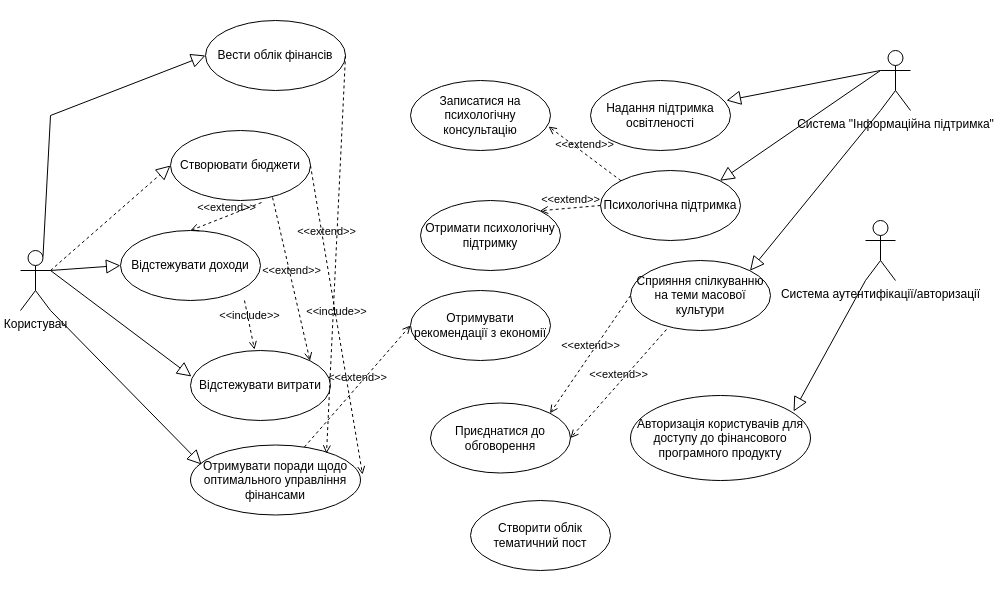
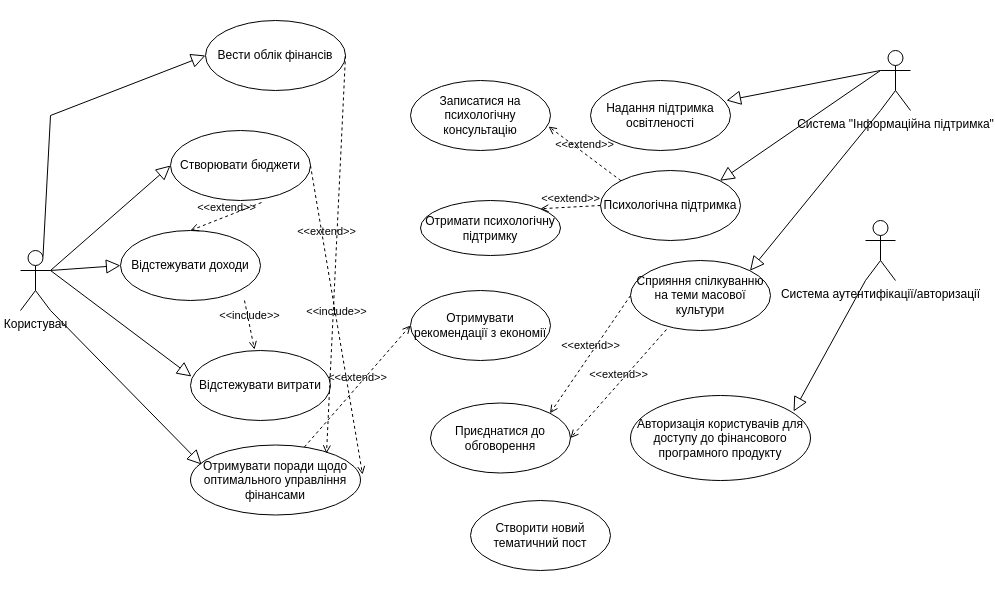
  <mxCell id="0" />
  <mxCell id="1" parent="0" />
  <mxCell id="2" value="Система &quot;Інформаційна підтримка&quot;" style="shape=umlActor;verticalLabelPosition=bottom;verticalAlign=top;html=1;outlineConnect=0;" parent="1" vertex="1"><mxGeometry x="880" y="50" width="30" height="60" as="geometry" /></mxCell>
  <mxCell id="3" value="Користувач" style="shape=umlActor;verticalLabelPosition=bottom;verticalAlign=top;html=1;outlineConnect=0;" parent="1" vertex="1"><mxGeometry x="20" y="250" width="30" height="60" as="geometry" /></mxCell>
  <mxCell id="4" value="Система аутентифікації/авторизації" style="shape=umlActor;verticalLabelPosition=bottom;verticalAlign=top;html=1;outlineConnect=0;" parent="1" vertex="1"><mxGeometry x="865" y="220" width="30" height="60" as="geometry" /></mxCell>
  <mxCell id="5" value="Вести облік фінансів" style="ellipse;whiteSpace=wrap;html=1;" parent="1" vertex="1"><mxGeometry x="205" y="20" width="140" height="70" as="geometry" /></mxCell>
  <mxCell id="6" value="Психологічна підтримка" style="ellipse;whiteSpace=wrap;html=1;" parent="1" vertex="1"><mxGeometry x="600" y="170" width="140" height="70" as="geometry" /></mxCell>
  <mxCell id="7" value="Надання підтримка освітленості" style="ellipse;whiteSpace=wrap;html=1;" parent="1" vertex="1"><mxGeometry x="590" y="80" width="140" height="70" as="geometry" /></mxCell>
  <mxCell id="8" value="Отримувати поради щодо оптимального управління фінансами" style="ellipse;whiteSpace=wrap;html=1;" parent="1" vertex="1"><mxGeometry x="190" y="444.5" width="170" height="70" as="geometry" /></mxCell>
  <mxCell id="9" value="Відстежувати витрати" style="ellipse;whiteSpace=wrap;html=1;" parent="1" vertex="1"><mxGeometry x="190" y="350" width="140" height="70" as="geometry" /></mxCell>
  <mxCell id="10" value="Відстежувати доходи" style="ellipse;whiteSpace=wrap;html=1;" parent="1" vertex="1"><mxGeometry x="120" y="230" width="140" height="70" as="geometry" /></mxCell>
  <mxCell id="11" value="Створювати бюджети" style="ellipse;whiteSpace=wrap;html=1;" parent="1" vertex="1"><mxGeometry x="170" y="130" width="140" height="70" as="geometry" /></mxCell>
  <mxCell id="12" value="Авторизація користувачів для доступу до фінансового програмного продукту" style="ellipse;whiteSpace=wrap;html=1;" parent="1" vertex="1"><mxGeometry x="630" y="395" width="180" height="85" as="geometry" /></mxCell>
  <mxCell id="13" value="Сприяння спілкуванню на теми масової культури" style="ellipse;whiteSpace=wrap;html=1;" parent="1" vertex="1"><mxGeometry x="630" y="260" width="140" height="70" as="geometry" /></mxCell>
  <mxCell id="14" value="" style="edgeStyle=none;html=1;endArrow=block;endFill=0;endSize=12;verticalAlign=bottom;rounded=0;exitX=0.75;exitY=0.1;exitDx=0;exitDy=0;exitPerimeter=0;entryX=0;entryY=0.5;entryDx=0;entryDy=0;" parent="1" source="3" target="5" edge="1"><mxGeometry width="160" relative="1" as="geometry"><mxPoint x="300" y="430" as="sourcePoint" /><mxPoint x="460" y="430" as="targetPoint" /><Array as="points"><mxPoint x="50" y="115" /></Array></mxGeometry></mxCell>
- <mxCell id="15" value="" style="edgeStyle=none;html=1;endArrow=block;endFill=0;endSize=12;verticalAlign=bottom;rounded=0;exitX=1;exitY=0.333;exitDx=0;exitDy=0;exitPerimeter=0;entryX=0;entryY=0.5;entryDx=0;entryDy=0;dashed=1;" parent="1" source="3" target="11" edge="1"><mxGeometry width="160" relative="1" as="geometry"><mxPoint x="300" y="430" as="sourcePoint" /><mxPoint x="460" y="430" as="targetPoint" /></mxGeometry></mxCell>
+ <mxCell id="15" value="" style="edgeStyle=none;html=1;endArrow=block;endFill=0;endSize=12;verticalAlign=bottom;rounded=0;exitX=1;exitY=0.333;exitDx=0;exitDy=0;exitPerimeter=0;entryX=0;entryY=0.5;entryDx=0;entryDy=0;" parent="1" source="3" target="11" edge="1"><mxGeometry width="160" relative="1" as="geometry"><mxPoint x="300" y="430" as="sourcePoint" /><mxPoint x="460" y="430" as="targetPoint" /></mxGeometry></mxCell>
  <mxCell id="16" value="" style="edgeStyle=none;html=1;endArrow=block;endFill=0;endSize=12;verticalAlign=bottom;rounded=0;exitX=1;exitY=0.333;exitDx=0;exitDy=0;exitPerimeter=0;entryX=0;entryY=0.5;entryDx=0;entryDy=0;" parent="1" source="3" target="10" edge="1"><mxGeometry width="160" relative="1" as="geometry"><mxPoint x="300" y="430" as="sourcePoint" /><mxPoint x="460" y="430" as="targetPoint" /></mxGeometry></mxCell>
  <mxCell id="17" value="" style="edgeStyle=none;html=1;endArrow=block;endFill=0;endSize=12;verticalAlign=bottom;rounded=0;exitX=1;exitY=0.333;exitDx=0;exitDy=0;exitPerimeter=0;entryX=0.007;entryY=0.371;entryDx=0;entryDy=0;entryPerimeter=0;" parent="1" source="3" target="9" edge="1"><mxGeometry width="160" relative="1" as="geometry"><mxPoint x="300" y="430" as="sourcePoint" /><mxPoint x="460" y="430" as="targetPoint" /></mxGeometry></mxCell>
  <mxCell id="18" value="" style="edgeStyle=none;html=1;endArrow=block;endFill=0;endSize=12;verticalAlign=bottom;rounded=0;exitX=1;exitY=1;exitDx=0;exitDy=0;exitPerimeter=0;entryX=0.065;entryY=0.279;entryDx=0;entryDy=0;entryPerimeter=0;" parent="1" source="3" target="8" edge="1"><mxGeometry width="160" relative="1" as="geometry"><mxPoint x="300" y="430" as="sourcePoint" /><mxPoint x="460" y="430" as="targetPoint" /></mxGeometry></mxCell>
  <mxCell id="19" value="" style="edgeStyle=none;html=1;endArrow=block;endFill=0;endSize=12;verticalAlign=bottom;rounded=0;exitX=0;exitY=0.333;exitDx=0;exitDy=0;exitPerimeter=0;entryX=0.971;entryY=0.286;entryDx=0;entryDy=0;entryPerimeter=0;" parent="1" source="2" target="7" edge="1"><mxGeometry width="160" relative="1" as="geometry"><mxPoint x="530" y="380" as="sourcePoint" /><mxPoint x="690" y="380" as="targetPoint" /></mxGeometry></mxCell>
  <mxCell id="20" value="" style="edgeStyle=none;html=1;endArrow=block;endFill=0;endSize=12;verticalAlign=bottom;rounded=0;entryX=1;entryY=0;entryDx=0;entryDy=0;" parent="1" target="6" edge="1"><mxGeometry width="160" relative="1" as="geometry"><mxPoint x="880" y="70" as="sourcePoint" /><mxPoint x="690" y="380" as="targetPoint" /></mxGeometry></mxCell>
  <mxCell id="21" value="" style="edgeStyle=none;html=1;endArrow=block;endFill=0;endSize=12;verticalAlign=bottom;rounded=0;entryX=1;entryY=0;entryDx=0;entryDy=0;exitX=0;exitY=1;exitDx=0;exitDy=0;exitPerimeter=0;" parent="1" source="2" target="13" edge="1"><mxGeometry width="160" relative="1" as="geometry"><mxPoint x="530" y="380" as="sourcePoint" /><mxPoint x="690" y="380" as="targetPoint" /></mxGeometry></mxCell>
  <mxCell id="22" value="" style="edgeStyle=none;html=1;endArrow=block;endFill=0;endSize=12;verticalAlign=bottom;rounded=0;exitX=0;exitY=1;exitDx=0;exitDy=0;exitPerimeter=0;entryX=0.906;entryY=0.188;entryDx=0;entryDy=0;entryPerimeter=0;" parent="1" source="4" target="12" edge="1"><mxGeometry width="160" relative="1" as="geometry"><mxPoint x="530" y="380" as="sourcePoint" /><mxPoint x="690" y="380" as="targetPoint" /></mxGeometry></mxCell>
  <mxCell id="23" value="&amp;lt;&amp;lt;include&amp;gt;&amp;gt;" style="html=1;verticalAlign=bottom;labelBackgroundColor=none;endArrow=open;endFill=0;dashed=1;rounded=0;exitX=1;exitY=0.5;exitDx=0;exitDy=0;entryX=1.012;entryY=0.421;entryDx=0;entryDy=0;entryPerimeter=0;" parent="1" source="11" target="8" edge="1"><mxGeometry width="160" relative="1" as="geometry"><mxPoint x="300" y="310" as="sourcePoint" /><mxPoint x="460" y="310" as="targetPoint" /></mxGeometry></mxCell>
  <mxCell id="24" value="&amp;lt;&amp;lt;include&amp;gt;&amp;gt;" style="html=1;verticalAlign=bottom;labelBackgroundColor=none;endArrow=open;endFill=0;dashed=1;rounded=0;exitX=1;exitY=0.5;exitDx=0;exitDy=0;entryX=0.457;entryY=-0.014;entryDx=0;entryDy=0;entryPerimeter=0;" edge="1" parent="1" target="9"><mxGeometry width="160" relative="1" as="geometry"><mxPoint x="244" y="300" as="sourcePoint" /><mxPoint x="256" y="619" as="targetPoint" /></mxGeometry></mxCell>
  <mxCell id="25" value="&amp;lt;&amp;lt;extend&amp;gt;&amp;gt;" style="html=1;verticalAlign=bottom;labelBackgroundColor=none;endArrow=open;endFill=0;dashed=1;rounded=0;exitX=1;exitY=0.5;exitDx=0;exitDy=0;entryX=0.8;entryY=0.121;entryDx=0;entryDy=0;entryPerimeter=0;" edge="1" parent="1" source="5" target="8"><mxGeometry x="-0.068" y="-10" width="160" relative="1" as="geometry"><mxPoint x="300" y="340" as="sourcePoint" /><mxPoint x="460" y="340" as="targetPoint" /><mxPoint as="offset" /></mxGeometry></mxCell>
  <mxCell id="26" value="&amp;lt;&amp;lt;extend&amp;gt;&amp;gt;" style="html=1;verticalAlign=bottom;labelBackgroundColor=none;endArrow=open;endFill=0;dashed=1;rounded=0;exitX=0.65;exitY=1.029;exitDx=0;exitDy=0;exitPerimeter=0;entryX=0.5;entryY=0;entryDx=0;entryDy=0;" edge="1" parent="1" source="11" target="10"><mxGeometry width="160" relative="1" as="geometry"><mxPoint x="300" y="340" as="sourcePoint" /><mxPoint x="460" y="340" as="targetPoint" /></mxGeometry></mxCell>
- <mxCell id="27" value="&amp;lt;&amp;lt;extend&amp;gt;&amp;gt;" style="html=1;verticalAlign=bottom;labelBackgroundColor=none;endArrow=open;endFill=0;dashed=1;rounded=0;exitX=0.729;exitY=0.957;exitDx=0;exitDy=0;exitPerimeter=0;entryX=1;entryY=0;entryDx=0;entryDy=0;" edge="1" parent="1" source="11" target="9"><mxGeometry width="160" relative="1" as="geometry"><mxPoint x="300" y="340" as="sourcePoint" /><mxPoint x="460" y="340" as="targetPoint" /></mxGeometry></mxCell>
  <mxCell id="28" value="Отримувати рекомендації з економії" style="ellipse;whiteSpace=wrap;html=1;" vertex="1" parent="1"><mxGeometry x="410" y="290" width="140" height="70" as="geometry" /></mxCell>
- <mxCell id="29" value="Отримати психологічну підтримку" style="ellipse;whiteSpace=wrap;html=1;" vertex="1" parent="1"><mxGeometry x="420" y="200" width="140" height="70" as="geometry" /></mxCell>
+ <mxCell id="29" value="Отримати психологічну підтримку" style="ellipse;whiteSpace=wrap;html=1;" vertex="1" parent="1"><mxGeometry x="420" y="200" width="140" height="55" as="geometry" /></mxCell>
  <mxCell id="30" value="&amp;lt;&amp;lt;extend&amp;gt;&amp;gt;" style="html=1;verticalAlign=bottom;labelBackgroundColor=none;endArrow=open;endFill=0;dashed=1;rounded=0;entryX=0;entryY=0.5;entryDx=0;entryDy=0;" edge="1" parent="1" source="8" target="28"><mxGeometry width="160" relative="1" as="geometry"><mxPoint x="300" y="350" as="sourcePoint" /><mxPoint x="460" y="350" as="targetPoint" /></mxGeometry></mxCell>
  <mxCell id="31" value="&amp;lt;&amp;lt;extend&amp;gt;&amp;gt;" style="html=1;verticalAlign=bottom;labelBackgroundColor=none;endArrow=open;endFill=0;dashed=1;rounded=0;exitX=0;exitY=0.5;exitDx=0;exitDy=0;entryX=1;entryY=0;entryDx=0;entryDy=0;" edge="1" parent="1" source="6" target="29"><mxGeometry width="160" relative="1" as="geometry"><mxPoint x="300" y="370" as="sourcePoint" /><mxPoint x="460" y="370" as="targetPoint" /></mxGeometry></mxCell>
  <mxCell id="32" value="Записатися на психологічну консультацію" style="ellipse;whiteSpace=wrap;html=1;" vertex="1" parent="1"><mxGeometry x="410" y="80" width="140" height="70" as="geometry" /></mxCell>
  <mxCell id="33" value="&amp;lt;&amp;lt;extend&amp;gt;&amp;gt;" style="html=1;verticalAlign=bottom;labelBackgroundColor=none;endArrow=open;endFill=0;dashed=1;rounded=0;exitX=0;exitY=0;exitDx=0;exitDy=0;entryX=0.986;entryY=0.657;entryDx=0;entryDy=0;entryPerimeter=0;" edge="1" parent="1" source="6" target="32"><mxGeometry width="160" relative="1" as="geometry"><mxPoint x="300" y="380" as="sourcePoint" /><mxPoint x="460" y="380" as="targetPoint" /></mxGeometry></mxCell>
- <mxCell id="34" value="Створити облік тематичний пост" style="ellipse;whiteSpace=wrap;html=1;" vertex="1" parent="1"><mxGeometry x="470" y="500" width="140" height="70" as="geometry" /></mxCell>
+ <mxCell id="34" value="Створити новий тематичний пост" style="ellipse;whiteSpace=wrap;html=1;" vertex="1" parent="1"><mxGeometry x="470" y="500" width="140" height="70" as="geometry" /></mxCell>
  <mxCell id="35" value="Приєднатися до обговорення" style="ellipse;whiteSpace=wrap;html=1;" vertex="1" parent="1"><mxGeometry x="430" y="402.5" width="140" height="70" as="geometry" /></mxCell>
  <mxCell id="36" value="&amp;lt;&amp;lt;extend&amp;gt;&amp;gt;" style="html=1;verticalAlign=bottom;labelBackgroundColor=none;endArrow=open;endFill=0;dashed=1;rounded=0;exitX=0.257;exitY=0.986;exitDx=0;exitDy=0;exitPerimeter=0;entryX=1;entryY=0.5;entryDx=0;entryDy=0;" edge="1" parent="1" source="13" target="35"><mxGeometry width="160" relative="1" as="geometry"><mxPoint x="300" y="390" as="sourcePoint" /><mxPoint x="460" y="390" as="targetPoint" /></mxGeometry></mxCell>
  <mxCell id="37" value="&amp;lt;&amp;lt;extend&amp;gt;&amp;gt;" style="html=1;verticalAlign=bottom;labelBackgroundColor=none;endArrow=open;endFill=0;dashed=1;rounded=0;exitX=0;exitY=0.5;exitDx=0;exitDy=0;entryX=1;entryY=0;entryDx=0;entryDy=0;" edge="1" parent="1" source="13" target="35"><mxGeometry width="160" relative="1" as="geometry"><mxPoint x="300" y="390" as="sourcePoint" /><mxPoint x="460" y="390" as="targetPoint" /></mxGeometry></mxCell>
